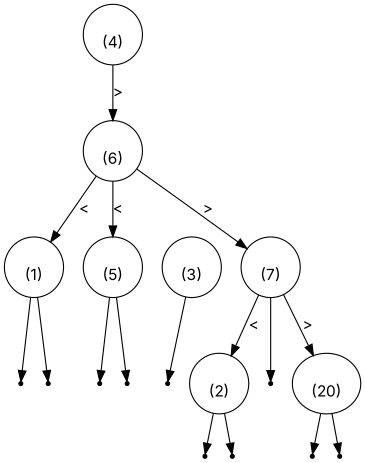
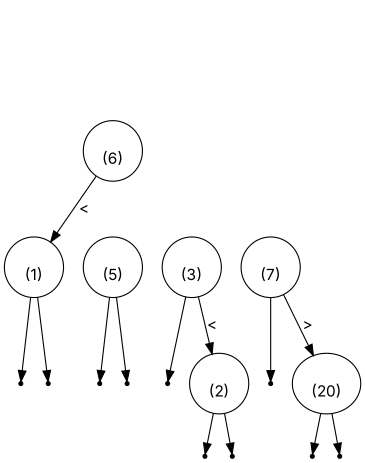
  digraph {
    fontname=Inter
    labelloc=t
    node [fontname=Inter shape=point]
    edge [fontname=Inter]
-   n1 [label="\n(4)" shape=""]
    n2 [label="\n(6)" shape=""]
    n3 [label="\n(2)" shape=""]
    null12
    null13
    n6 [label="\n(1)" shape=""]
    n7 [label="\n(5)" shape=""]
    n8 [label="\n(7)" shape=""]
    null10
    null11
    n11 [label="\n(3)" shape=""]
    null14
    null15
    null16
    null17
    n16 [label="\n(20)" shape=""]
    null18
    null19
-   n1 -> n2 [label=">"]
    n2 -> n6 [label="<"]
-   n2 -> n7 [label="<"]
-   n2 -> n8 [label=">"]
    n3 -> null12
    n3 -> null13
    n6 -> null10
    n6 -> null11
    n7 -> null15
    n7 -> null16
    n8 -> null17
    n8 -> n16 [label=">"]
-   n8 -> n3 [label="<"]
+   n11 -> n3 [label="<"]
    n11 -> null14
    n16 -> null18
    n16 -> null19
  }
